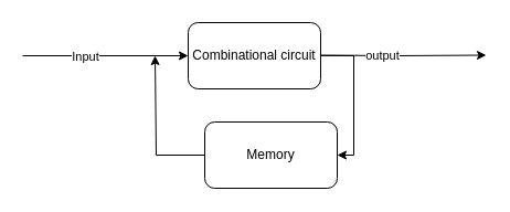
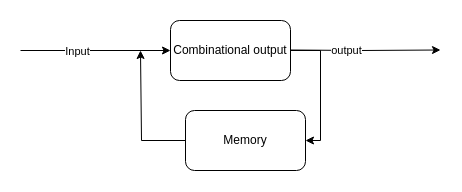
  <mxCell id="0" />
  <mxCell id="1" parent="0" />
  <mxCell id="2" style="edgeStyle=orthogonalEdgeStyle;rounded=0;orthogonalLoop=1;jettySize=auto;html=1;exitX=1;exitY=0.5;exitDx=0;exitDy=0;entryX=1;entryY=0.5;entryDx=0;entryDy=0;" edge="1" parent="1" source="3" target="9"><mxGeometry relative="1" as="geometry"><Array as="points"><mxPoint x="320" y="50" /><mxPoint x="320" y="140" /></Array></mxGeometry></mxCell>
- <mxCell id="3" value="Combinational circuit" style="rounded=1;whiteSpace=wrap;html=1;" vertex="1" parent="1"><mxGeometry x="170" y="20" width="120" height="60" as="geometry" /></mxCell>
+ <mxCell id="3" value="Combinational output" style="rounded=1;whiteSpace=wrap;html=1;" vertex="1" parent="1"><mxGeometry x="170" y="20" width="120" height="60" as="geometry" /></mxCell>
  <mxCell id="4" value="" style="endArrow=classic;html=1;rounded=0;entryX=0;entryY=0.5;entryDx=0;entryDy=0;" edge="1" parent="1" target="3"><mxGeometry width="50" height="50" relative="1" as="geometry"><mxPoint x="20" y="50" as="sourcePoint" /><mxPoint x="260" y="20" as="targetPoint" /></mxGeometry></mxCell>
  <mxCell id="5" value="Input" style="edgeLabel;html=1;align=center;verticalAlign=middle;resizable=0;points=[];" vertex="1" connectable="0" parent="4"><mxGeometry x="-0.253" relative="1" as="geometry"><mxPoint as="offset" /></mxGeometry></mxCell>
  <mxCell id="6" value="" style="endArrow=classic;html=1;rounded=0;entryX=0;entryY=0.5;entryDx=0;entryDy=0;" edge="1" parent="1"><mxGeometry width="50" height="50" relative="1" as="geometry"><mxPoint x="290" y="49.5" as="sourcePoint" /><mxPoint x="440" y="49.5" as="targetPoint" /><Array as="points"><mxPoint x="360" y="50" /></Array></mxGeometry></mxCell>
  <mxCell id="7" value="output" style="edgeLabel;html=1;align=center;verticalAlign=middle;resizable=0;points=[];" vertex="1" connectable="0" parent="6"><mxGeometry x="-0.253" relative="1" as="geometry"><mxPoint as="offset" /></mxGeometry></mxCell>
  <mxCell id="8" style="edgeStyle=orthogonalEdgeStyle;rounded=0;orthogonalLoop=1;jettySize=auto;html=1;exitX=0;exitY=0.5;exitDx=0;exitDy=0;" edge="1" parent="1" source="9"><mxGeometry relative="1" as="geometry"><mxPoint x="140" y="50" as="targetPoint" /><Array as="points"><mxPoint x="141" y="140" /></Array></mxGeometry></mxCell>
  <mxCell id="9" value="Memory" style="rounded=1;whiteSpace=wrap;html=1;" vertex="1" parent="1"><mxGeometry x="185" y="110" width="120" height="60" as="geometry" /></mxCell>
